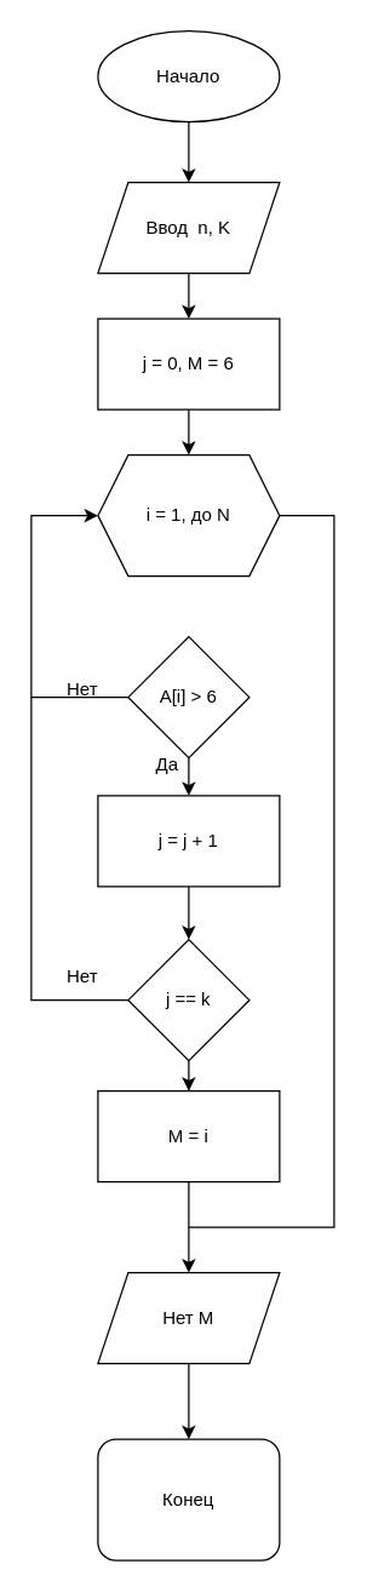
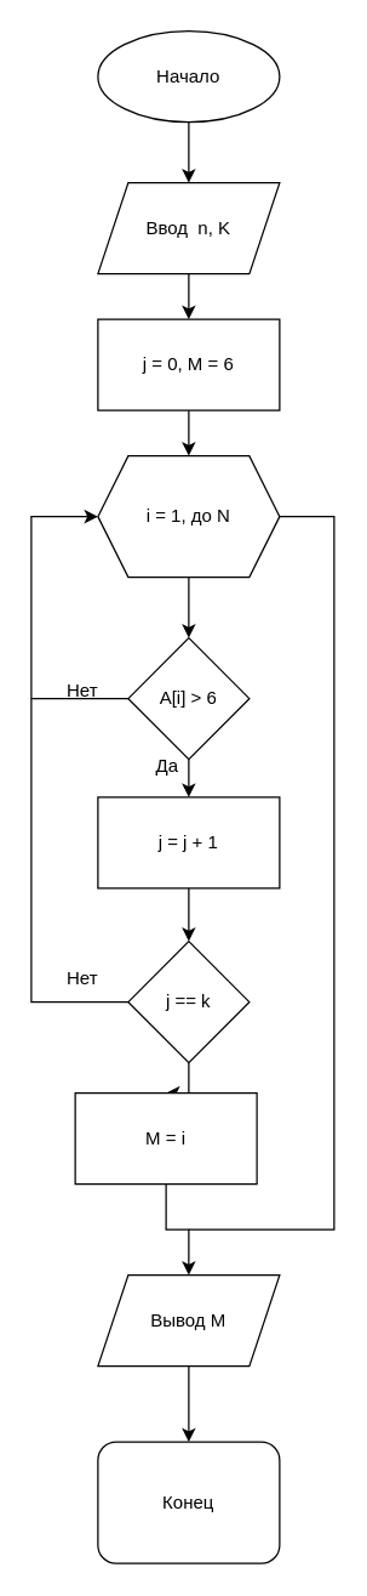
  <mxCell id="0" />
  <mxCell id="1" parent="0" />
  <mxCell id="2" style="edgeStyle=orthogonalEdgeStyle;rounded=0;orthogonalLoop=1;jettySize=auto;html=1;entryX=0.5;entryY=0;entryDx=0;entryDy=0;" edge="1" parent="1" source="3" target="5"><mxGeometry relative="1" as="geometry" /></mxCell>
  <mxCell id="3" value="Начало" style="ellipse;whiteSpace=wrap;html=1;" vertex="1" parent="1"><mxGeometry x="64" y="20" width="120" height="60" as="geometry" /></mxCell>
  <mxCell id="4" value="" style="edgeStyle=orthogonalEdgeStyle;rounded=0;orthogonalLoop=1;jettySize=auto;html=1;" edge="1" parent="1" source="5" target="7"><mxGeometry relative="1" as="geometry" /></mxCell>
  <mxCell id="5" value="Ввод&amp;nbsp; n, K" style="shape=parallelogram;perimeter=parallelogramPerimeter;whiteSpace=wrap;html=1;fixedSize=1;" vertex="1" parent="1"><mxGeometry x="64" y="120" width="120" height="60" as="geometry" /></mxCell>
  <mxCell id="6" value="" style="edgeStyle=orthogonalEdgeStyle;rounded=0;orthogonalLoop=1;jettySize=auto;html=1;" edge="1" parent="1" source="7" target="9"><mxGeometry relative="1" as="geometry" /></mxCell>
  <mxCell id="7" value="j = 0, M = 6" style="whiteSpace=wrap;html=1;" vertex="1" parent="1"><mxGeometry x="64" y="210" width="120" height="60" as="geometry" /></mxCell>
+ <mxCell id="8" value="" style="edgeStyle=orthogonalEdgeStyle;rounded=0;orthogonalLoop=1;jettySize=auto;html=1;" edge="1" parent="1" source="9" target="11"><mxGeometry relative="1" as="geometry" /></mxCell>
  <mxCell id="9" value="i = 1, до N" style="shape=hexagon;perimeter=hexagonPerimeter2;whiteSpace=wrap;html=1;fixedSize=1;" vertex="1" parent="1"><mxGeometry x="64" y="300" width="120" height="80" as="geometry" /></mxCell>
  <mxCell id="10" value="" style="edgeStyle=orthogonalEdgeStyle;rounded=0;orthogonalLoop=1;jettySize=auto;html=1;" edge="1" parent="1" source="11" target="13"><mxGeometry relative="1" as="geometry" /></mxCell>
  <mxCell id="11" value="A[i] &amp;gt; 6" style="rhombus;whiteSpace=wrap;html=1;" vertex="1" parent="1"><mxGeometry x="84" y="420" width="80" height="80" as="geometry" /></mxCell>
  <mxCell id="12" value="" style="edgeStyle=orthogonalEdgeStyle;rounded=0;orthogonalLoop=1;jettySize=auto;html=1;" edge="1" parent="1" source="13" target="16"><mxGeometry relative="1" as="geometry" /></mxCell>
  <mxCell id="13" value="j = j + 1" style="whiteSpace=wrap;html=1;" vertex="1" parent="1"><mxGeometry x="64" y="525" width="120" height="60" as="geometry" /></mxCell>
  <mxCell id="14" style="edgeStyle=orthogonalEdgeStyle;rounded=0;orthogonalLoop=1;jettySize=auto;html=1;entryX=0;entryY=0.5;entryDx=0;entryDy=0;" edge="1" parent="1" source="16" target="9"><mxGeometry relative="1" as="geometry"><mxPoint x="60" y="340" as="targetPoint" /><Array as="points"><mxPoint x="20" y="660" /><mxPoint x="20" y="340" /></Array></mxGeometry></mxCell>
  <mxCell id="15" style="edgeStyle=orthogonalEdgeStyle;rounded=0;orthogonalLoop=1;jettySize=auto;html=1;" edge="1" parent="1" source="16" target="25"><mxGeometry relative="1" as="geometry"><mxPoint x="124" y="800" as="targetPoint" /></mxGeometry></mxCell>
  <mxCell id="16" value="j == k" style="rhombus;whiteSpace=wrap;html=1;" vertex="1" parent="1"><mxGeometry x="84" y="620" width="80" height="80" as="geometry" /></mxCell>
  <mxCell id="17" value="Нет" style="text;html=1;align=center;verticalAlign=middle;whiteSpace=wrap;rounded=0;" vertex="1" parent="1"><mxGeometry x="24" y="630" width="60" height="30" as="geometry" /></mxCell>
  <mxCell id="18" value="" style="endArrow=none;html=1;rounded=0;entryX=0;entryY=0.5;entryDx=0;entryDy=0;" edge="1" parent="1" target="11"><mxGeometry width="50" height="50" relative="1" as="geometry"><mxPoint x="20" y="460" as="sourcePoint" /><mxPoint x="80" y="460" as="targetPoint" /></mxGeometry></mxCell>
  <mxCell id="19" value="Нет" style="text;html=1;align=center;verticalAlign=middle;whiteSpace=wrap;rounded=0;" vertex="1" parent="1"><mxGeometry x="24" y="440" width="60" height="30" as="geometry" /></mxCell>
  <mxCell id="20" value="Да" style="text;html=1;align=center;verticalAlign=middle;whiteSpace=wrap;rounded=0;" vertex="1" parent="1"><mxGeometry x="80" y="490" width="60" height="30" as="geometry" /></mxCell>
  <mxCell id="21" value="Конец" style="whiteSpace=wrap;html=1;rounded=1;" vertex="1" parent="1"><mxGeometry x="64" y="950" width="120" height="80" as="geometry" /></mxCell>
  <mxCell id="22" value="" style="edgeStyle=orthogonalEdgeStyle;rounded=0;orthogonalLoop=1;jettySize=auto;html=1;" edge="1" parent="1" source="23" target="21"><mxGeometry relative="1" as="geometry" /></mxCell>
- <mxCell id="23" value="Нет M" style="shape=parallelogram;perimeter=parallelogramPerimeter;whiteSpace=wrap;html=1;fixedSize=1;" vertex="1" parent="1"><mxGeometry x="64" y="840" width="120" height="60" as="geometry" /></mxCell>
+ <mxCell id="23" value="Вывод M" style="shape=parallelogram;perimeter=parallelogramPerimeter;whiteSpace=wrap;html=1;fixedSize=1;" vertex="1" parent="1"><mxGeometry x="64" y="840" width="120" height="60" as="geometry" /></mxCell>
  <mxCell id="24" value="" style="edgeStyle=orthogonalEdgeStyle;rounded=0;orthogonalLoop=1;jettySize=auto;html=1;" edge="1" parent="1" source="25" target="23"><mxGeometry relative="1" as="geometry" /></mxCell>
- <mxCell id="25" value="M = i" style="rounded=0;whiteSpace=wrap;html=1;" vertex="1" parent="1"><mxGeometry x="64" y="720" width="120" height="60" as="geometry" /></mxCell>
+ <mxCell id="25" value="M = i" style="rounded=0;whiteSpace=wrap;html=1;" vertex="1" parent="1"><mxGeometry x="49" y="720" width="120" height="60" as="geometry" /></mxCell>
  <mxCell id="26" value="" style="endArrow=none;html=1;rounded=0;exitX=1;exitY=0.5;exitDx=0;exitDy=0;" edge="1" parent="1" source="9"><mxGeometry width="50" height="50" relative="1" as="geometry"><mxPoint x="250" y="580" as="sourcePoint" /><mxPoint x="124" y="810" as="targetPoint" /><Array as="points"><mxPoint x="220" y="340" /><mxPoint x="220" y="570" /><mxPoint x="220" y="810" /></Array></mxGeometry></mxCell>
